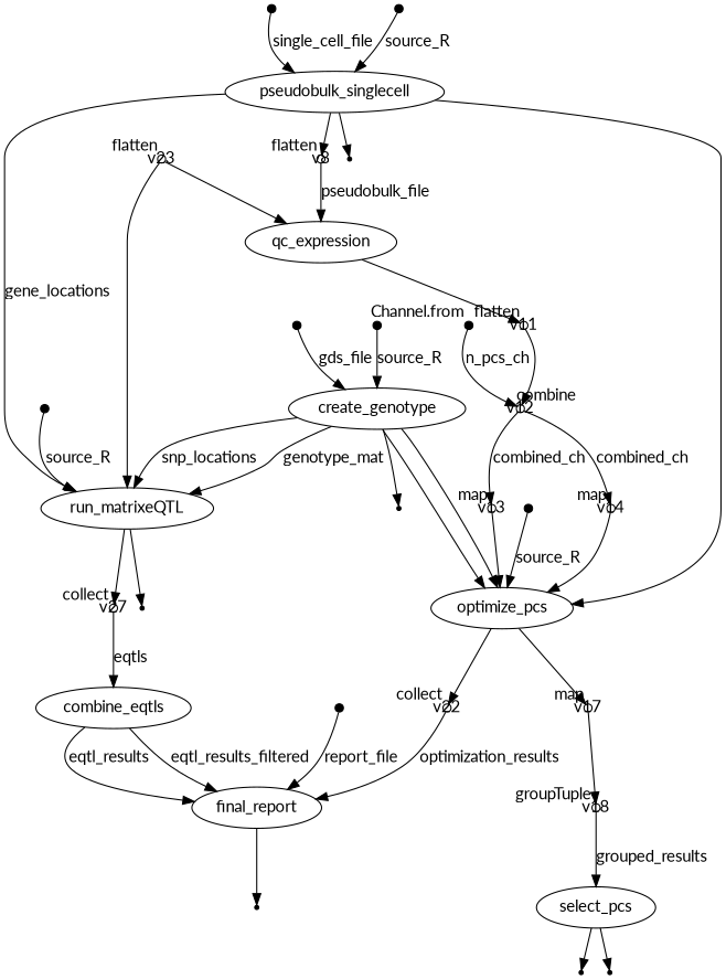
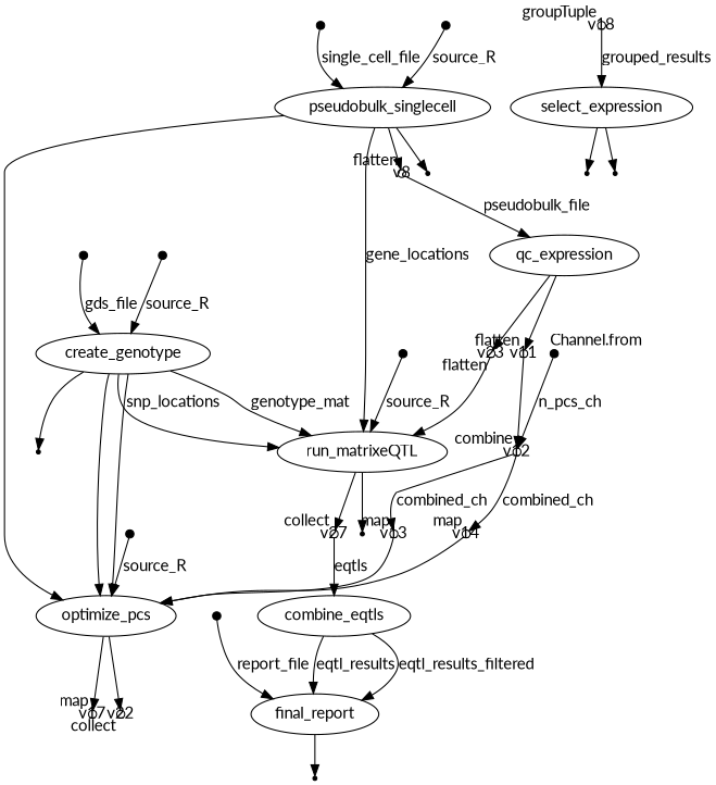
  digraph {
    fontname=Lato
    node [fixedsize=true shape=point fontname=Lato]
    edge [fontname=Lato]
    v0 [width=0.1]
    n2 [label=create_genotype fixedsize="" shape=""]
    n3 [label=optimize_pcs fixedsize="" shape=""]
    v3 [fixedsize=""]
    n5 [label=run_matrixeQTL fixedsize="" shape=""]
    v1 [width=0.1]
    v17 [shape=circle width=0.1 xlabel=map]
    v22 [shape=circle width=0.1 xlabel=collect]
    v4 [width=0.1]
    n10 [label=pseudobulk_singlecell fixedsize="" shape=""]
    v7 [fixedsize=""]
    v8 [shape=circle width=0.1 xlabel=flatten]
    v5 [width=0.1]
    n14 [label=qc_expression fixedsize="" shape=""]
    v11 [shape=circle width=0.1 xlabel=flatten]
    v23 [shape=circle width=0.1 xlabel=flatten]
    v12 [shape=circle width=0.1 xlabel=combine]
    v10 [width=0.1 xlabel="Channel.from"]
    v13 [shape=circle width=0.1 xlabel=map]
    v14 [shape=circle width=0.1 xlabel=map]
    v15 [width=0.1]
    v18 [shape=circle width=0.1 xlabel=groupTuple]
-   n23 [label=select_pcs fixedsize="" shape=""]
+   n23 [label=select_expression fixedsize="" shape=""]
    v21 [fixedsize=""]
    v20 [fixedsize=""]
    n26 [label=final_report fixedsize="" shape=""]
    v31 [fixedsize=""]
    v27 [shape=circle width=0.1 xlabel=collect]
    v26 [fixedsize=""]
    v24 [width=0.1]
    n31 [label=combine_eqtls fixedsize="" shape=""]
    v29 [width=0.1]
    v0 -> n2 [label=gds_file]
    n2 -> n3
    n2 -> n3
    n2 -> v3
    n2 -> n5 [label=genotype_mat]
    n2 -> n5 [label=snp_locations]
    n3 -> v17
    n3 -> v22
    n5 -> v27
    n5 -> v26
    v1 -> n2 [label=source_R]
-   v17 -> v18
-   v22 -> n26 [label=optimization_results]
    v4 -> n10 [label=single_cell_file]
    n10 -> n3
    n10 -> n5 [label=gene_locations]
    n10 -> v7
    n10 -> v8
    v8 -> n14 [label=pseudobulk_file]
    v5 -> n10 [label=source_R]
    n14 -> v11
-   v23 -> n14
+   n14 -> v23
    v11 -> v12
    v23 -> n5
    v12 -> v13 [label=combined_ch]
    v12 -> v14 [label=combined_ch]
    v10 -> v12 [label=n_pcs_ch]
    v13 -> n3
    v14 -> n3
    v15 -> n3 [label=source_R]
    v18 -> n23 [label=grouped_results]
    n23 -> v21
    n23 -> v20
    n26 -> v31
    v27 -> n31 [label=eqtls]
    v24 -> n5 [label=source_R]
    n31 -> n26 [label=eqtl_results]
    n31 -> n26 [label=eqtl_results_filtered]
    v29 -> n26 [label=report_file]
  }
